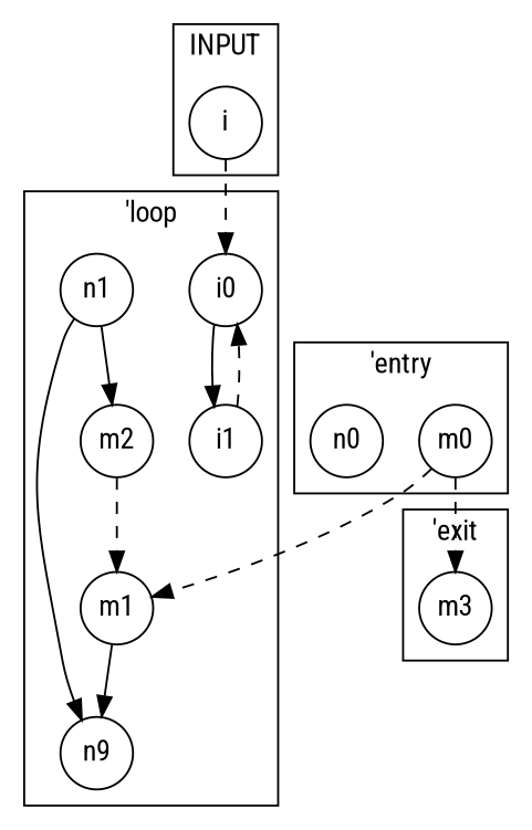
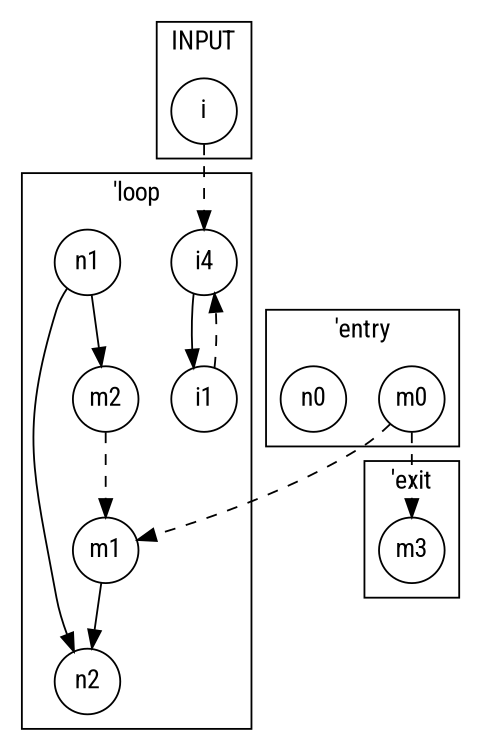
  digraph {
    fontname="Roboto Condensed"
    node [fixedsize=true fontname="Roboto Condensed" shape=circle]
    edge [fontname="Roboto Condensed" style=dashed]
    m0 [width=0.5]
    n0 [width=0.5]
    i [width=0.5]
-   i0 [width=0.5]
+   i0 [width=0.5 label=i4]
    m1 [width=0.5]
    i1 [width=0.5]
-   n2 [width=0.5 label=n9]
+   n2 [width=0.5]
    n1 [width=0.5]
    m2 [width=0.5]
    m3 [width=0.5]
    subgraph cluster_1 {
      label="'entry"
      m0
      n0
    }
    subgraph cluster_2 {
      label=INPUT
      i
    }
    subgraph cluster_3 {
      label="'loop"
      i0
      m1
      i1
      n2
      n1
      m2
    }
    subgraph cluster_4 {
      label="'exit"
      m3
    }
    m0 -> m1
    m0 -> m3
    i -> i0
    i0 -> i1 [style=""]
    m1 -> n2 [style=""]
    i1 -> i0
    n1 -> n2 [style=""]
    n1 -> m2 [style=""]
    m2 -> m1
  }
